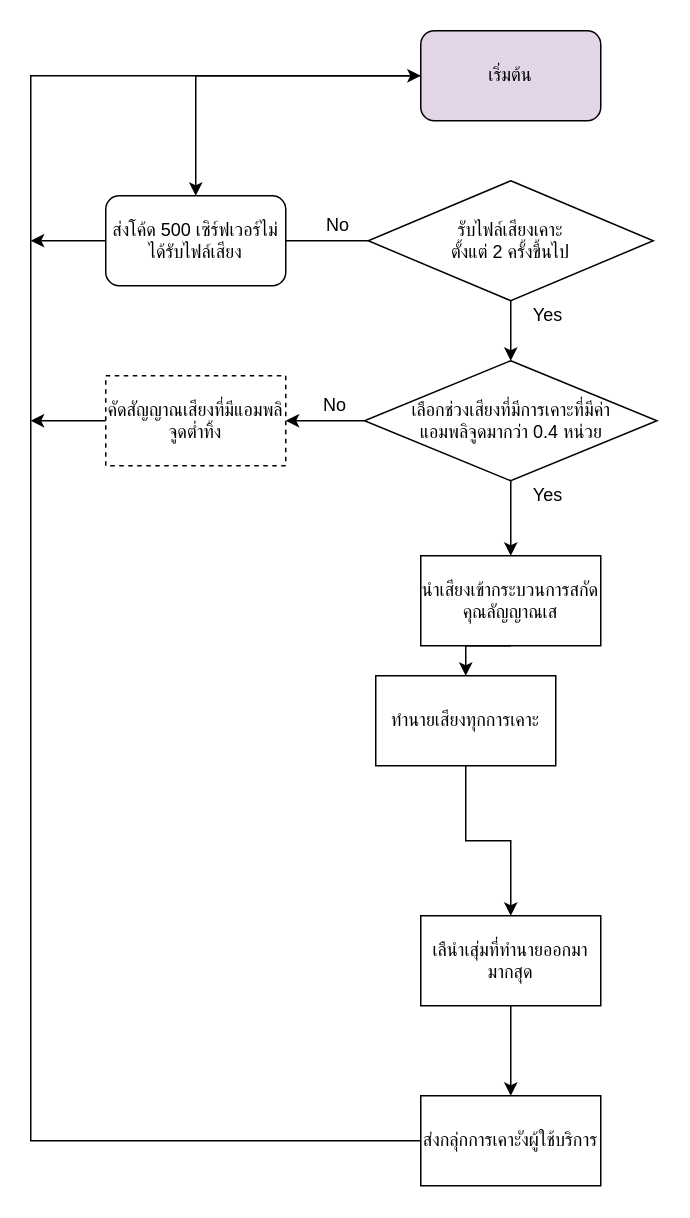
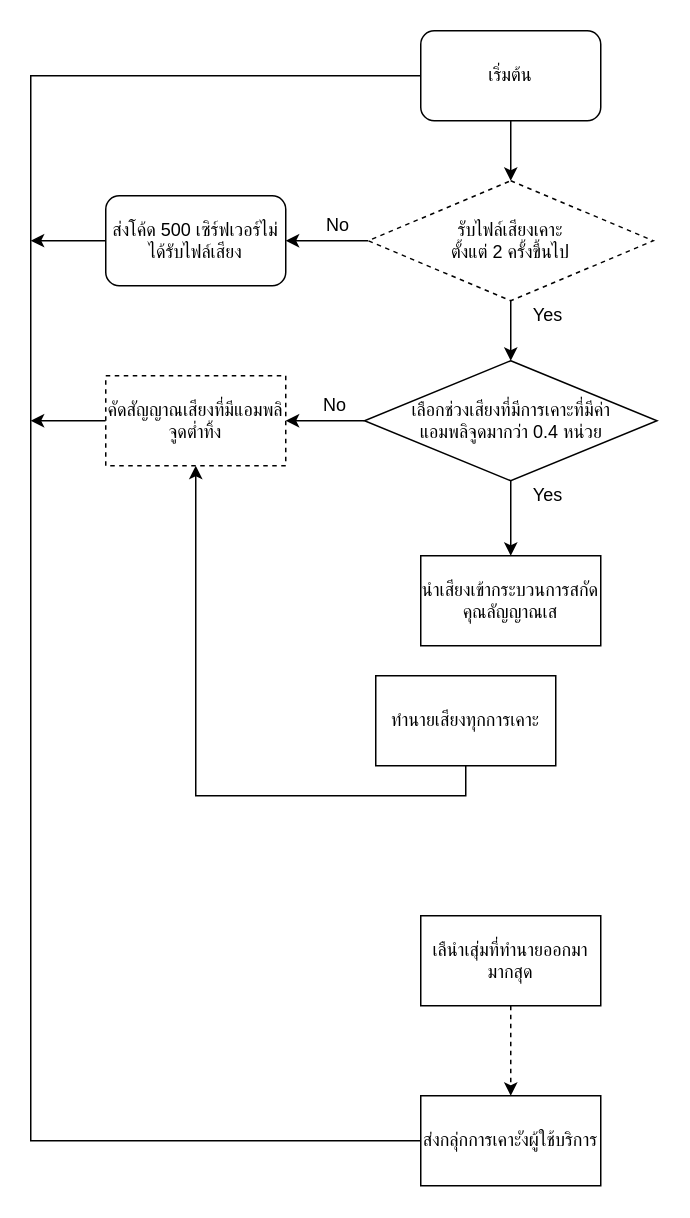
  <mxCell id="0" />
  <mxCell id="1" parent="0" />
- <mxCell id="2" style="edgeStyle=orthogonalEdgeStyle;rounded=0;orthogonalLoop=1;jettySize=auto;html=1;" edge="1" parent="1" source="3" target="8"><mxGeometry relative="1" as="geometry" /></mxCell>
- <mxCell id="3" value="เริ่มต้น" style="rounded=1;whiteSpace=wrap;html=1;fillColor=#e1d5e7;" vertex="1" parent="1"><mxGeometry x="280" y="20" width="120" height="60" as="geometry" /></mxCell>
- <mxCell id="4" style="edgeStyle=orthogonalEdgeStyle;rounded=0;orthogonalLoop=1;jettySize=auto;html=1;exitX=0;exitY=0.5;exitDx=0;exitDy=0;entryX=1;entryY=0.5;entryDx=0;entryDy=0;endArrow=none;" edge="1" parent="1" source="6" target="8"><mxGeometry relative="1" as="geometry" /></mxCell>
+ <mxCell id="2" style="edgeStyle=orthogonalEdgeStyle;rounded=0;orthogonalLoop=1;jettySize=auto;html=1;entryX=0.5;entryY=0;entryDx=0;entryDy=0;" edge="1" parent="1" source="3" target="6"><mxGeometry relative="1" as="geometry" /></mxCell>
+ <mxCell id="3" value="เริ่มต้น" style="rounded=1;whiteSpace=wrap;html=1;" vertex="1" parent="1"><mxGeometry x="280" y="20" width="120" height="60" as="geometry" /></mxCell>
+ <mxCell id="4" style="edgeStyle=orthogonalEdgeStyle;rounded=0;orthogonalLoop=1;jettySize=auto;html=1;exitX=0;exitY=0.5;exitDx=0;exitDy=0;entryX=1;entryY=0.5;entryDx=0;entryDy=0;" edge="1" parent="1" source="6" target="8"><mxGeometry relative="1" as="geometry" /></mxCell>
  <mxCell id="5" style="edgeStyle=orthogonalEdgeStyle;rounded=0;orthogonalLoop=1;jettySize=auto;html=1;exitX=0.5;exitY=1;exitDx=0;exitDy=0;entryX=0.5;entryY=0;entryDx=0;entryDy=0;" edge="1" parent="1" source="6"><mxGeometry relative="1" as="geometry"><mxPoint x="340" y="240" as="targetPoint" /></mxGeometry></mxCell>
- <mxCell id="6" value="รับไฟล์เสียงเคาะ&lt;br&gt;ตั้งแต่ 2 ครั้งขึ้นไป" style="rhombus;whiteSpace=wrap;html=1;" vertex="1" parent="1"><mxGeometry x="245" y="120" width="190" height="80" as="geometry" /></mxCell>
+ <mxCell id="6" value="รับไฟล์เสียงเคาะ&lt;br&gt;ตั้งแต่ 2 ครั้งขึ้นไป" style="rhombus;whiteSpace=wrap;html=1;dashed=1;" vertex="1" parent="1"><mxGeometry x="245" y="120" width="190" height="80" as="geometry" /></mxCell>
  <mxCell id="7" style="edgeStyle=orthogonalEdgeStyle;rounded=0;orthogonalLoop=1;jettySize=auto;html=1;exitX=0;exitY=0.5;exitDx=0;exitDy=0;" edge="1" parent="1" source="8"><mxGeometry relative="1" as="geometry"><mxPoint x="20" y="159.931" as="targetPoint" /></mxGeometry></mxCell>
  <mxCell id="8" value="ส่งโค้ด 500 เซิร์ฟเวอร์ไม่ได้รับไฟล์เสียง" style="whiteSpace=wrap;html=1;rounded=1;" vertex="1" parent="1"><mxGeometry x="70" y="130" width="120" height="60" as="geometry" /></mxCell>
  <mxCell id="9" value="No" style="text;html=1;strokeColor=none;fillColor=none;align=center;verticalAlign=middle;whiteSpace=wrap;rounded=0;" vertex="1" parent="1"><mxGeometry x="205" y="140" width="40" height="20" as="geometry" /></mxCell>
- <mxCell id="10" style="edgeStyle=orthogonalEdgeStyle;rounded=0;orthogonalLoop=1;jettySize=auto;html=1;exitX=0.5;exitY=1;exitDx=0;exitDy=0;entryX=0.5;entryY=0;entryDx=0;entryDy=0;" edge="1" parent="1" source="11" target="19"><mxGeometry relative="1" as="geometry" /></mxCell>
  <mxCell id="11" value="นำเสียงเข้ากระบวนการสกัดคุณลัญญาณเส" style="rounded=0;whiteSpace=wrap;html=1;" vertex="1" parent="1"><mxGeometry x="280" y="370" width="120" height="60" as="geometry" /></mxCell>
  <mxCell id="12" style="edgeStyle=orthogonalEdgeStyle;rounded=0;orthogonalLoop=1;jettySize=auto;html=1;exitX=0;exitY=0.5;exitDx=0;exitDy=0;entryX=1;entryY=0.5;entryDx=0;entryDy=0;" edge="1" parent="1" source="14" target="16"><mxGeometry relative="1" as="geometry" /></mxCell>
  <mxCell id="13" style="edgeStyle=orthogonalEdgeStyle;rounded=0;orthogonalLoop=1;jettySize=auto;html=1;entryX=0.5;entryY=0;entryDx=0;entryDy=0;" edge="1" parent="1" source="14" target="11"><mxGeometry relative="1" as="geometry" /></mxCell>
  <mxCell id="14" value="&lt;span&gt;เลือกช่วงเสียงที่มีการเคาะที่มีค่า&lt;br&gt;แอมพลิจูดมากว่า 0.4 หน่วย&lt;/span&gt;" style="rhombus;whiteSpace=wrap;html=1;" vertex="1" parent="1"><mxGeometry x="242.5" y="240" width="195" height="80" as="geometry" /></mxCell>
  <mxCell id="15" style="edgeStyle=orthogonalEdgeStyle;rounded=0;orthogonalLoop=1;jettySize=auto;html=1;exitX=0;exitY=0.5;exitDx=0;exitDy=0;" edge="1" parent="1" source="16"><mxGeometry relative="1" as="geometry"><mxPoint x="20" y="280" as="targetPoint" /></mxGeometry></mxCell>
  <mxCell id="16" value="คัดสัญญาณเสียงที่มีแอมพลิจูดต่ำทิ้ง" style="rounded=0;whiteSpace=wrap;html=1;dashed=1;" vertex="1" parent="1"><mxGeometry x="70" y="250" width="120" height="60" as="geometry" /></mxCell>
  <mxCell id="17" value="No" style="text;html=1;strokeColor=none;fillColor=none;align=center;verticalAlign=middle;whiteSpace=wrap;rounded=0;" vertex="1" parent="1"><mxGeometry x="202.5" y="260" width="40" height="20" as="geometry" /></mxCell>
- <mxCell id="18" style="edgeStyle=orthogonalEdgeStyle;rounded=0;orthogonalLoop=1;jettySize=auto;html=1;exitX=0.5;exitY=1;exitDx=0;exitDy=0;entryX=0.5;entryY=0;entryDx=0;entryDy=0;" edge="1" parent="1" source="19" target="21"><mxGeometry relative="1" as="geometry" /></mxCell>
+ <mxCell id="18" style="edgeStyle=orthogonalEdgeStyle;rounded=0;orthogonalLoop=1;jettySize=auto;html=1;exitX=0.5;exitY=1;exitDx=0;exitDy=0;" edge="1" parent="1" source="19" target="16"><mxGeometry relative="1" as="geometry" /></mxCell>
  <mxCell id="19" value="ทำนายเสียงทุกการเคาะ" style="rounded=0;whiteSpace=wrap;html=1;" vertex="1" parent="1"><mxGeometry x="250" y="450" width="120" height="60" as="geometry" /></mxCell>
- <mxCell id="20" style="edgeStyle=orthogonalEdgeStyle;rounded=0;orthogonalLoop=1;jettySize=auto;html=1;entryX=0.5;entryY=0;entryDx=0;entryDy=0;" edge="1" parent="1" source="21" target="23"><mxGeometry relative="1" as="geometry" /></mxCell>
+ <mxCell id="20" style="edgeStyle=orthogonalEdgeStyle;rounded=0;orthogonalLoop=1;jettySize=auto;html=1;entryX=0.5;entryY=0;entryDx=0;entryDy=0;dashed=1;" edge="1" parent="1" source="21" target="23"><mxGeometry relative="1" as="geometry" /></mxCell>
  <mxCell id="21" value="เลืนำเสุ่มที่ทำนายออกมามากสุด" style="rounded=0;whiteSpace=wrap;html=1;" vertex="1" parent="1"><mxGeometry x="280" y="610" width="120" height="60" as="geometry" /></mxCell>
- <mxCell id="22" style="edgeStyle=orthogonalEdgeStyle;rounded=0;orthogonalLoop=1;jettySize=auto;html=1;exitX=0;exitY=0.5;exitDx=0;exitDy=0;entryX=0;entryY=0.5;entryDx=0;entryDy=0;" edge="1" parent="1" source="23" target="3"><mxGeometry relative="1" as="geometry"><Array as="points"><mxPoint x="20" y="760" /><mxPoint x="20" y="50" /></Array></mxGeometry></mxCell>
+ <mxCell id="22" style="edgeStyle=orthogonalEdgeStyle;rounded=0;orthogonalLoop=1;jettySize=auto;html=1;exitX=0;exitY=0.5;exitDx=0;exitDy=0;entryX=0;entryY=0.5;entryDx=0;entryDy=0;endArrow=none;" edge="1" parent="1" source="23" target="3"><mxGeometry relative="1" as="geometry"><Array as="points"><mxPoint x="20" y="760" /><mxPoint x="20" y="50" /></Array></mxGeometry></mxCell>
  <mxCell id="23" value="ส่งกลุ่กการเคาะังผู้ใช้บริการ" style="rounded=0;whiteSpace=wrap;html=1;" vertex="1" parent="1"><mxGeometry x="280" y="730" width="120" height="60" as="geometry" /></mxCell>
  <mxCell id="24" value="Yes" style="text;html=1;strokeColor=none;fillColor=none;align=center;verticalAlign=middle;whiteSpace=wrap;rounded=0;" vertex="1" parent="1"><mxGeometry x="345" y="200" width="40" height="20" as="geometry" /></mxCell>
  <mxCell id="25" value="Yes" style="text;html=1;strokeColor=none;fillColor=none;align=center;verticalAlign=middle;whiteSpace=wrap;rounded=0;" vertex="1" parent="1"><mxGeometry x="345" y="320" width="40" height="20" as="geometry" /></mxCell>
